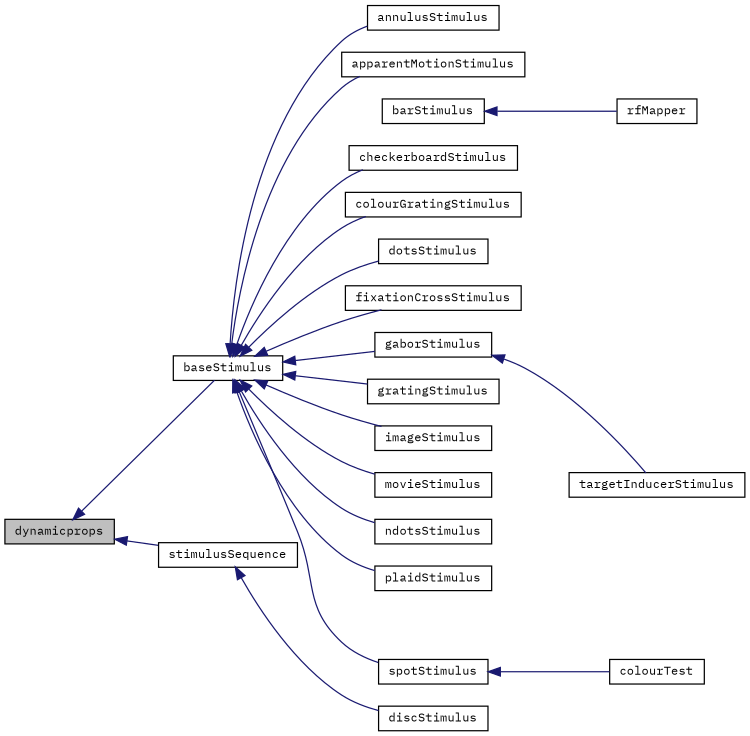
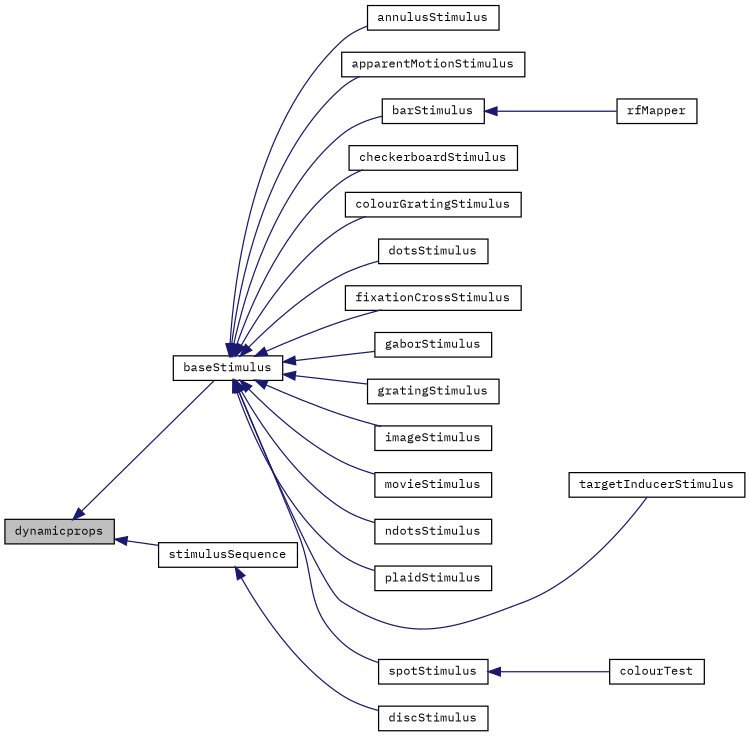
  digraph {
    fontname="IBM Plex Mono"
    rankdir=LR
    node [color=black fillcolor=white fontname="IBM Plex Mono" fontsize=10 shape=record style=filled]
    edge [color=midnightblue dir=back fontname="IBM Plex Mono" fontsize=10 labelfontname="Graublau Slab" labelfontsize=10 style=solid]
    n1 [fillcolor=grey75 fontcolor=black height=0.2 label=dynamicprops width=0.4]
    n2 [height=0.2 label=baseStimulus width=0.4]
    n3 [height=0.2 label=stimulusSequence width=0.4]
    n4 [height=0.2 label=annulusStimulus width=0.4]
    n5 [height=0.2 label=apparentMotionStimulus width=0.4]
    n6 [height=0.2 label=barStimulus width=0.4]
    n7 [height=0.2 label=checkerboardStimulus width=0.4]
    n8 [height=0.2 label=colourGratingStimulus width=0.4]
    n9 [height=0.2 label=dotsStimulus width=0.4]
    n10 [height=0.2 label=fixationCrossStimulus width=0.4]
    n11 [height=0.2 label=gaborStimulus width=0.4]
    n12 [height=0.2 label=gratingStimulus width=0.4]
    n13 [height=0.2 label=imageStimulus width=0.4]
    n14 [height=0.2 label=movieStimulus width=0.4]
    n15 [height=0.2 label=ndotsStimulus width=0.4]
    n16 [height=0.2 label=plaidStimulus width=0.4]
    n17 [height=0.2 label=spotStimulus width=0.4]
    n18 [height=0.2 label=targetInducerStimulus width=0.4]
    n19 [height=0.2 label=discStimulus width=0.4]
    n20 [height=0.2 label=rfMapper width=0.4]
    n21 [height=0.2 label=colourTest width=0.4]
    n1 -> n2
    n1 -> n3
    n2 -> n4
    n2 -> n5
+   n2 -> n6
    n2 -> n7
    n2 -> n8
    n2 -> n9
    n2 -> n10
    n2 -> n11
    n2 -> n12
    n2 -> n13
    n2 -> n14
    n2 -> n15
    n2 -> n16
    n2 -> n17
-   n11 -> n18
+   n2 -> n18
    n3 -> n19
    n6 -> n20
    n17 -> n21
  }
